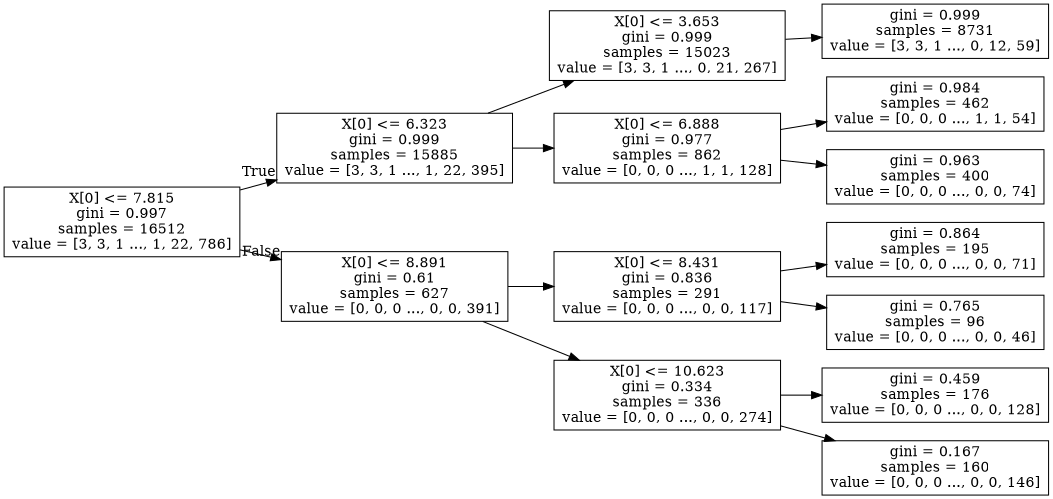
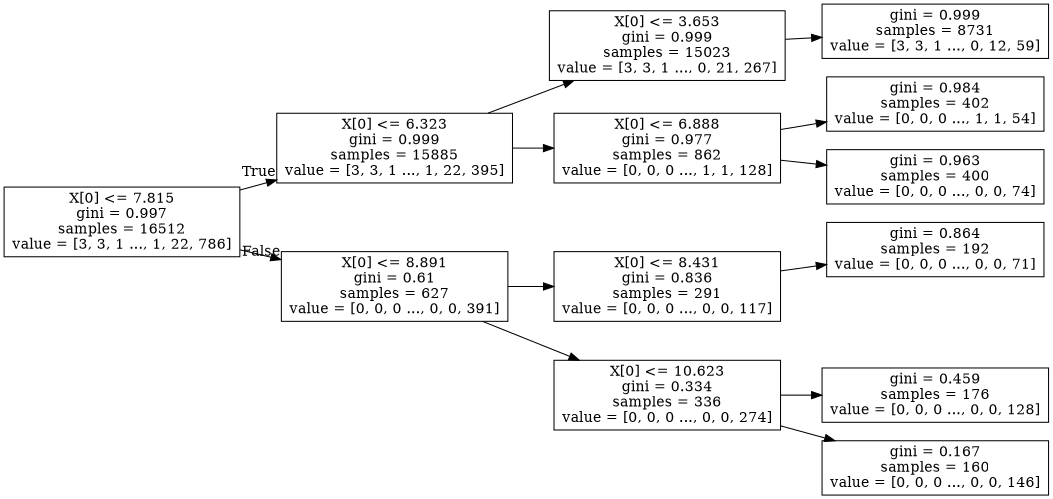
  digraph {
    rankdir=LR
    node [shape=box]
    n1 [label="X[0] <= 7.815\ngini = 0.997\nsamples = 16512\nvalue = [3, 3, 1 ..., 1, 22, 786]"]
    n2 [label="X[0] <= 6.323\ngini = 0.999\nsamples = 15885\nvalue = [3, 3, 1 ..., 1, 22, 395]"]
    n3 [label="X[0] <= 8.891\ngini = 0.61\nsamples = 627\nvalue = [0, 0, 0 ..., 0, 0, 391]"]
    n4 [label="X[0] <= 3.653\ngini = 0.999\nsamples = 15023\nvalue = [3, 3, 1 ..., 0, 21, 267]"]
    n5 [label="X[0] <= 6.888\ngini = 0.977\nsamples = 862\nvalue = [0, 0, 0 ..., 1, 1, 128]"]
    n6 [label="X[0] <= 8.431\ngini = 0.836\nsamples = 291\nvalue = [0, 0, 0 ..., 0, 0, 117]"]
    n7 [label="X[0] <= 10.623\ngini = 0.334\nsamples = 336\nvalue = [0, 0, 0 ..., 0, 0, 274]"]
    n8 [label="gini = 0.999\nsamples = 8731\nvalue = [3, 3, 1 ..., 0, 12, 59]"]
-   n9 [label="gini = 0.984\nsamples = 462\nvalue = [0, 0, 0 ..., 1, 1, 54]"]
+   n9 [label="gini = 0.984\nsamples = 402\nvalue = [0, 0, 0 ..., 1, 1, 54]"]
    n10 [label="gini = 0.963\nsamples = 400\nvalue = [0, 0, 0 ..., 0, 0, 74]"]
-   n11 [label="gini = 0.864\nsamples = 195\nvalue = [0, 0, 0 ..., 0, 0, 71]"]
-   n12 [label="gini = 0.765\nsamples = 96\nvalue = [0, 0, 0 ..., 0, 0, 46]"]
+   n11 [label="gini = 0.864\nsamples = 192\nvalue = [0, 0, 0 ..., 0, 0, 71]"]
    n13 [label="gini = 0.459\nsamples = 176\nvalue = [0, 0, 0 ..., 0, 0, 128]"]
    n14 [label="gini = 0.167\nsamples = 160\nvalue = [0, 0, 0 ..., 0, 0, 146]"]
    n1 -> n2 [headlabel=True labelangle=45 labeldistance=2.5]
    n1 -> n3 [headlabel=False labelangle=-45 labeldistance=2.5]
    n2 -> n4
    n2 -> n5
    n3 -> n6
    n3 -> n7
    n4 -> n8
    n5 -> n9
    n5 -> n10
    n6 -> n11
-   n6 -> n12
    n7 -> n13
    n7 -> n14
  }
